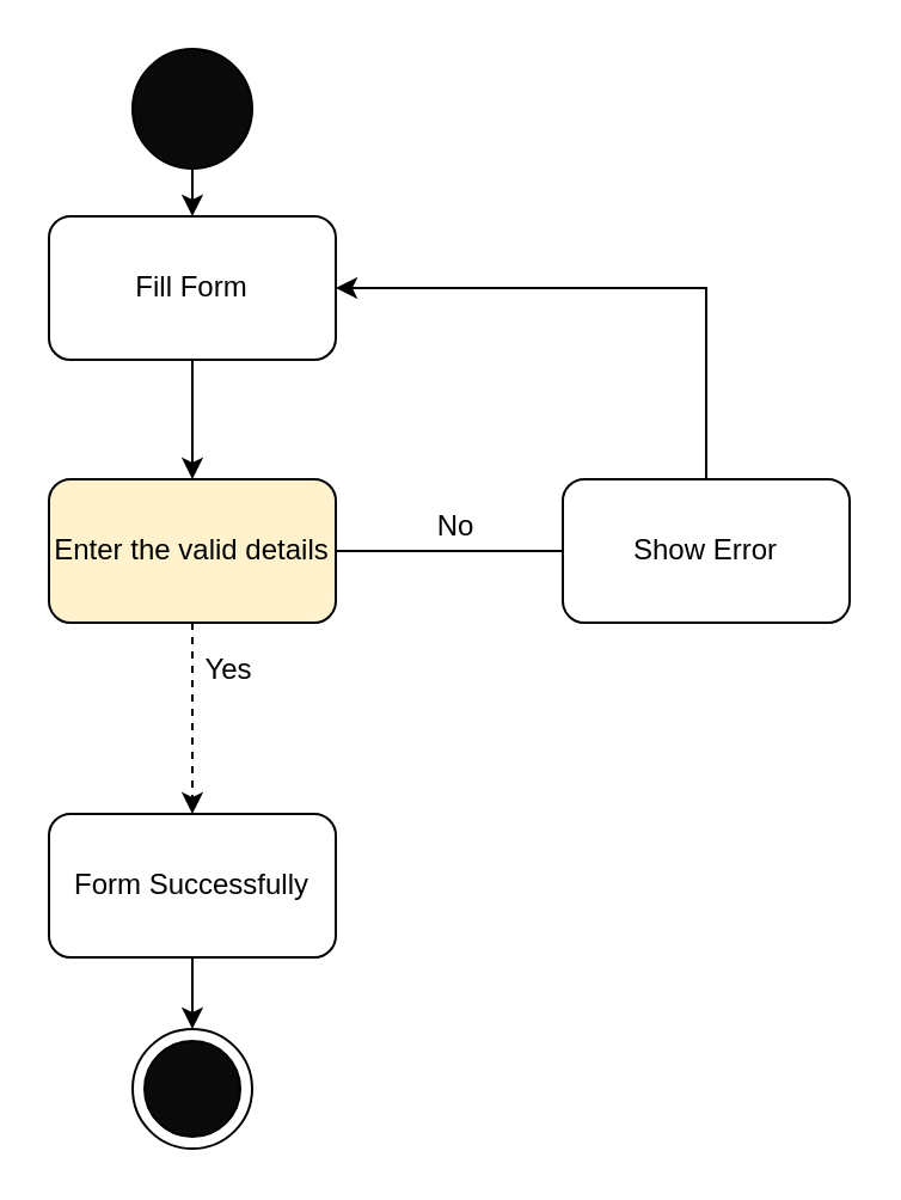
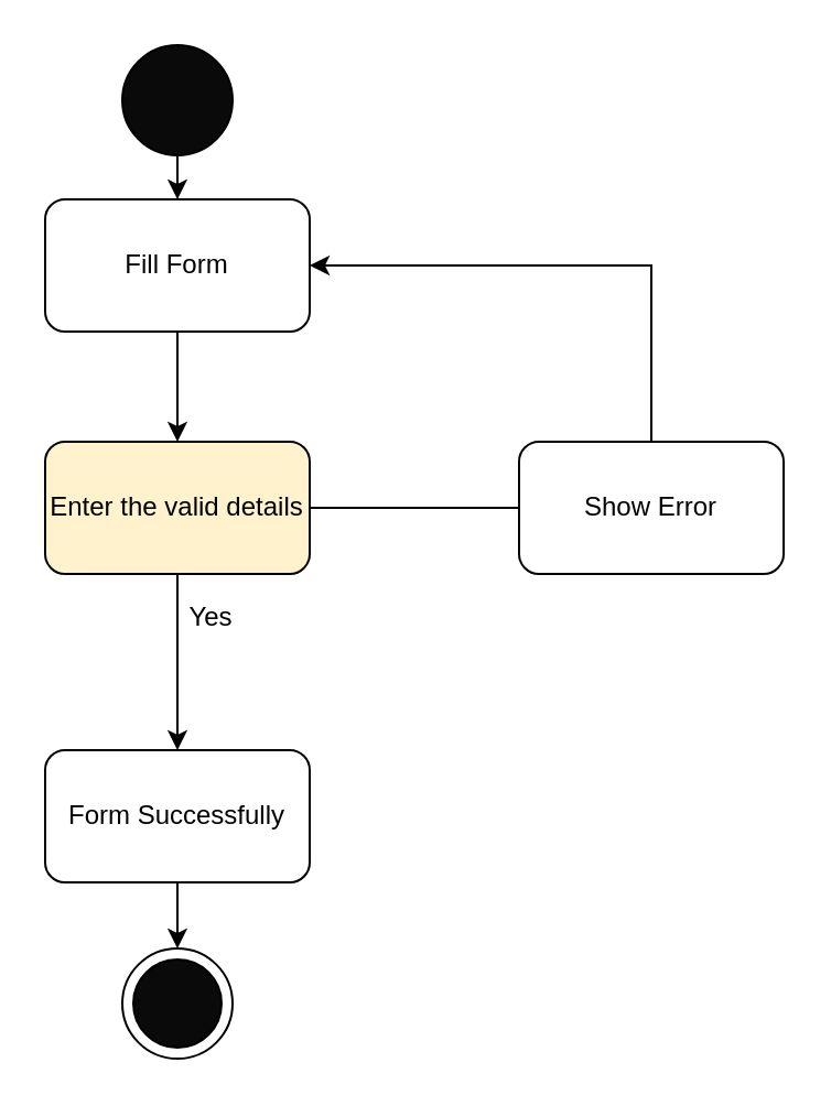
  <mxCell id="0" />
  <mxCell id="1" parent="0" />
  <mxCell id="2" style="edgeStyle=orthogonalEdgeStyle;rounded=0;orthogonalLoop=1;jettySize=auto;html=1;exitX=0.5;exitY=1;exitDx=0;exitDy=0;entryX=0.5;entryY=0;entryDx=0;entryDy=0;" edge="1" parent="1" source="3" target="5"><mxGeometry relative="1" as="geometry" /></mxCell>
  <mxCell id="3" value="" style="ellipse;whiteSpace=wrap;html=1;aspect=fixed;fillColor=#0A0A0A;" vertex="1" parent="1"><mxGeometry x="55" y="20" width="50" height="50" as="geometry" /></mxCell>
  <mxCell id="4" style="edgeStyle=orthogonalEdgeStyle;rounded=0;orthogonalLoop=1;jettySize=auto;html=1;exitX=0.5;exitY=1;exitDx=0;exitDy=0;" edge="1" parent="1" source="5" target="8"><mxGeometry relative="1" as="geometry" /></mxCell>
  <mxCell id="5" value="Fill Form" style="rounded=1;whiteSpace=wrap;html=1;fillColor=#FFFFFF;" vertex="1" parent="1"><mxGeometry x="20" y="90" width="120" height="60" as="geometry" /></mxCell>
- <mxCell id="6" value="" style="edgeStyle=orthogonalEdgeStyle;rounded=0;orthogonalLoop=1;jettySize=auto;html=1;dashed=1;" edge="1" parent="1" source="8" target="10"><mxGeometry relative="1" as="geometry" /></mxCell>
+ <mxCell id="6" value="" style="edgeStyle=orthogonalEdgeStyle;rounded=0;orthogonalLoop=1;jettySize=auto;html=1;" edge="1" parent="1" source="8" target="10"><mxGeometry relative="1" as="geometry" /></mxCell>
  <mxCell id="7" value="" style="edgeStyle=orthogonalEdgeStyle;rounded=0;orthogonalLoop=1;jettySize=auto;html=1;endArrow=none;" edge="1" parent="1" source="8" target="12"><mxGeometry relative="1" as="geometry" /></mxCell>
  <mxCell id="8" value="Enter the valid details" style="rounded=1;whiteSpace=wrap;html=1;fillColor=#fff2cc;" vertex="1" parent="1"><mxGeometry x="20" y="200" width="120" height="60" as="geometry" /></mxCell>
  <mxCell id="9" style="edgeStyle=orthogonalEdgeStyle;rounded=0;orthogonalLoop=1;jettySize=auto;html=1;exitX=0.5;exitY=1;exitDx=0;exitDy=0;" edge="1" parent="1" source="10" target="15"><mxGeometry relative="1" as="geometry" /></mxCell>
  <mxCell id="10" value="Form Successfully" style="whiteSpace=wrap;html=1;fillColor=#FFFFFF;rounded=1;" vertex="1" parent="1"><mxGeometry x="20" y="340" width="120" height="60" as="geometry" /></mxCell>
  <mxCell id="11" style="edgeStyle=orthogonalEdgeStyle;rounded=0;orthogonalLoop=1;jettySize=auto;html=1;exitX=0.5;exitY=0;exitDx=0;exitDy=0;entryX=1;entryY=0.5;entryDx=0;entryDy=0;" edge="1" parent="1" source="12" target="5"><mxGeometry relative="1" as="geometry" /></mxCell>
  <mxCell id="12" value="Show Error" style="whiteSpace=wrap;html=1;fillColor=#FFFFFF;rounded=1;" vertex="1" parent="1"><mxGeometry x="235" y="200" width="120" height="60" as="geometry" /></mxCell>
- <mxCell id="13" value="No" style="text;html=1;align=center;verticalAlign=middle;resizable=0;points=[];autosize=1;strokeColor=none;fillColor=none;" vertex="1" parent="1"><mxGeometry x="175" y="210" width="30" height="20" as="geometry" /></mxCell>
  <mxCell id="14" value="Yes" style="text;html=1;align=center;verticalAlign=middle;resizable=0;points=[];autosize=1;strokeColor=none;fillColor=none;" vertex="1" parent="1"><mxGeometry x="75" y="270" width="40" height="20" as="geometry" /></mxCell>
  <mxCell id="15" value="" style="ellipse;whiteSpace=wrap;html=1;aspect=fixed;fillColor=#FFFFFF;" vertex="1" parent="1"><mxGeometry x="55" y="430" width="50" height="50" as="geometry" /></mxCell>
  <mxCell id="16" value="" style="ellipse;whiteSpace=wrap;html=1;aspect=fixed;fillColor=#0A0A0A;" vertex="1" parent="1"><mxGeometry x="60" y="435" width="40" height="40" as="geometry" /></mxCell>
